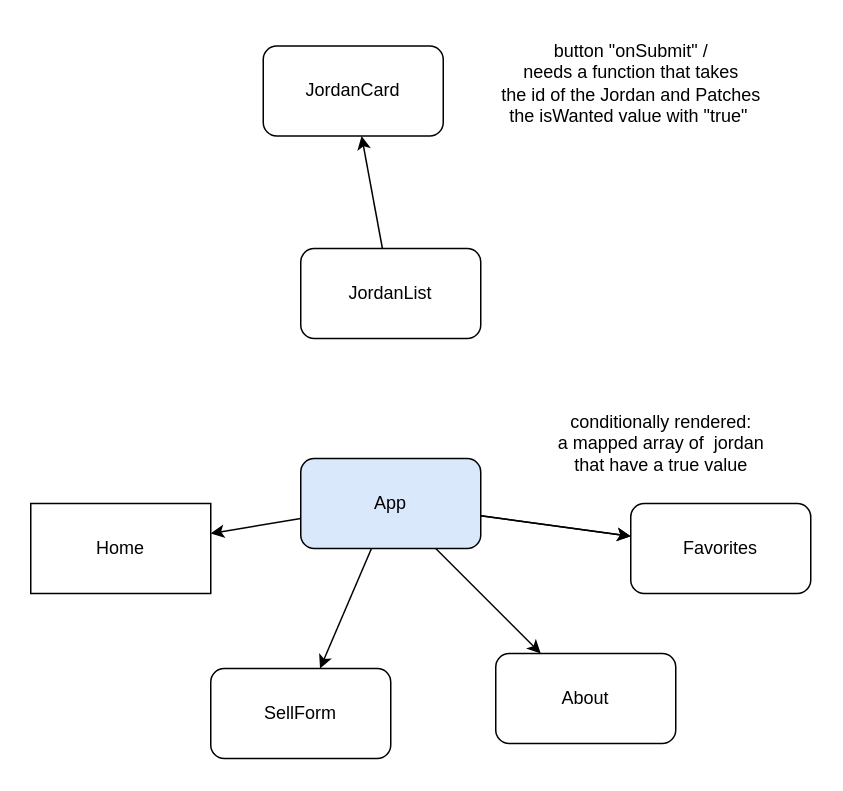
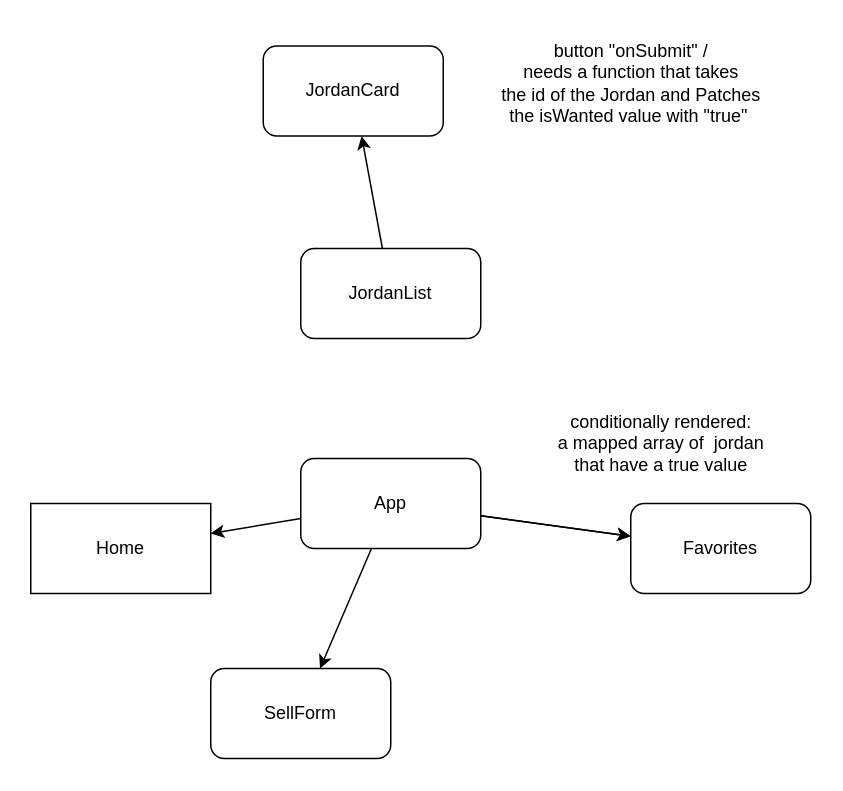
  <mxCell id="0" />
  <mxCell id="1" parent="0" />
  <mxCell id="2" value="" style="edgeStyle=none;html=1;" edge="1" parent="1" source="7" target="8"><mxGeometry relative="1" as="geometry" /></mxCell>
  <mxCell id="3" value="" style="edgeStyle=none;html=1;" edge="1" parent="1" source="7" target="9"><mxGeometry relative="1" as="geometry" /></mxCell>
- <mxCell id="4" value="" style="edgeStyle=none;html=1;" edge="1" parent="1" source="7" target="10"><mxGeometry relative="1" as="geometry" /></mxCell>
  <mxCell id="5" value="" style="edgeStyle=none;html=1;" edge="1" parent="1" source="7" target="11"><mxGeometry relative="1" as="geometry" /></mxCell>
  <mxCell id="6" value="" style="edgeStyle=none;html=1;" edge="1" parent="1" source="7" target="11"><mxGeometry relative="1" as="geometry" /></mxCell>
- <mxCell id="7" value="App" style="rounded=1;whiteSpace=wrap;html=1;fillColor=#dae8fc;" vertex="1" parent="1"><mxGeometry x="200" y="305" width="120" height="60" as="geometry" /></mxCell>
+ <mxCell id="7" value="App" style="rounded=1;whiteSpace=wrap;html=1;" vertex="1" parent="1"><mxGeometry x="200" y="305" width="120" height="60" as="geometry" /></mxCell>
  <mxCell id="8" value="SellForm" style="whiteSpace=wrap;html=1;rounded=1;" vertex="1" parent="1"><mxGeometry x="140" y="445" width="120" height="60" as="geometry" /></mxCell>
  <mxCell id="9" value="Home" style="whiteSpace=wrap;html=1;rounded=0;" vertex="1" parent="1"><mxGeometry x="20" y="335" width="120" height="60" as="geometry" /></mxCell>
- <mxCell id="10" value="About" style="whiteSpace=wrap;html=1;rounded=1;" vertex="1" parent="1"><mxGeometry x="330" y="435" width="120" height="60" as="geometry" /></mxCell>
  <mxCell id="11" value="Favorites" style="whiteSpace=wrap;html=1;rounded=1;" vertex="1" parent="1"><mxGeometry x="420" y="335" width="120" height="60" as="geometry" /></mxCell>
  <mxCell id="12" value="" style="edgeStyle=none;html=1;" edge="1" parent="1" source="13" target="16"><mxGeometry relative="1" as="geometry" /></mxCell>
  <mxCell id="13" value="JordanList" style="whiteSpace=wrap;html=1;rounded=1;" vertex="1" parent="1"><mxGeometry x="200" y="165" width="120" height="60" as="geometry" /></mxCell>
  <mxCell id="14" value="conditionally rendered: &lt;br&gt;a mapped array of&amp;nbsp; jordan &lt;br&gt;that have a true value" style="text;html=1;align=center;verticalAlign=middle;resizable=0;points=[];autosize=1;strokeColor=none;fillColor=none;" vertex="1" parent="1"><mxGeometry x="360" y="265" width="160" height="60" as="geometry" /></mxCell>
  <mxCell id="15" value="button &quot;onSubmit&quot; / &lt;br&gt;needs a function that takes &lt;br&gt;the id of the Jordan and Patches &lt;br&gt;the isWanted value with &quot;true&quot;&amp;nbsp;" style="text;html=1;align=center;verticalAlign=middle;resizable=0;points=[];autosize=1;strokeColor=none;fillColor=none;" vertex="1" parent="1"><mxGeometry x="320" y="20" width="200" height="70" as="geometry" /></mxCell>
  <mxCell id="16" value="JordanCard" style="whiteSpace=wrap;html=1;rounded=1;" vertex="1" parent="1"><mxGeometry x="175" y="30" width="120" height="60" as="geometry" /></mxCell>
